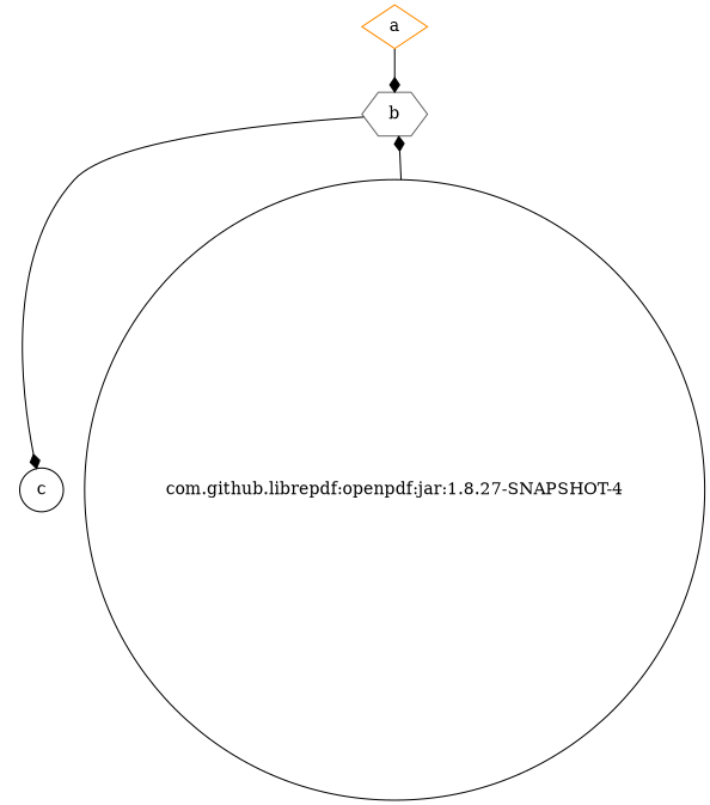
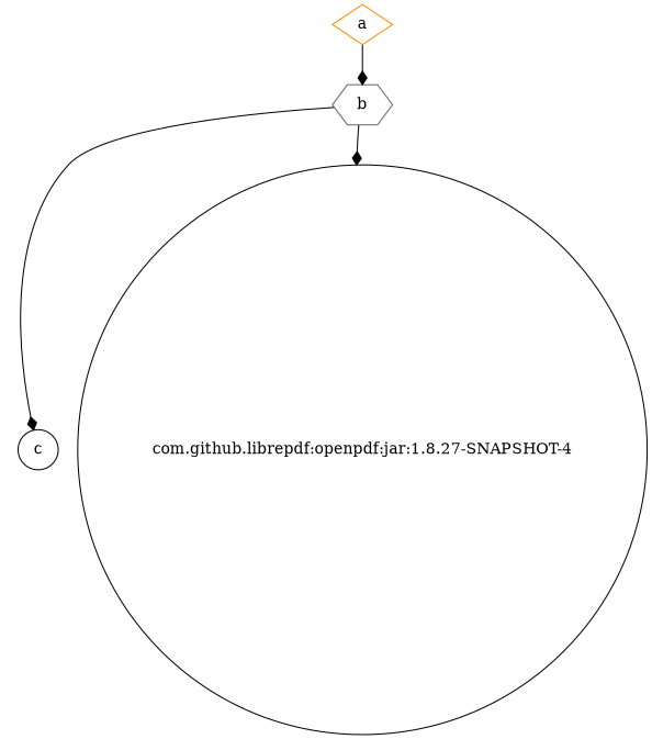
  digraph {
    node [color=black shape=circle]
    edge [arrowhead=diamond]
    a [color=darkorange shape=diamond]
    b [color=gray40 shape=hexagon]
    c
    n4 [label="com.github.librepdf:openpdf:jar:1.8.27-SNAPSHOT-4"]
    a -> b
    b -> c
-   n4 -> b
+   b -> n4
  }
